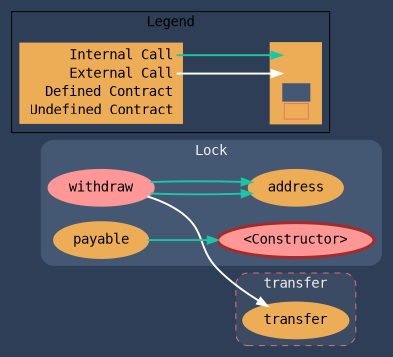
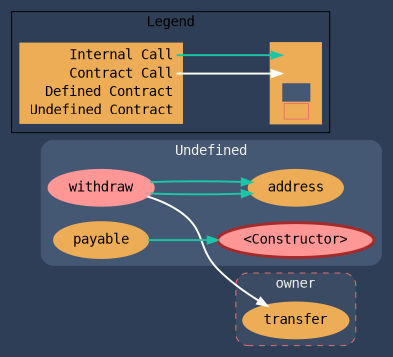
  digraph {
    bgcolor="#2e3e56"
    compound=true
    fontname="DejaVu Sans Mono"
    rankdir=LR
    node [color="#edad56" fillcolor="#edad56" fontname="DejaVu Sans Mono" penwidth=3 style=filled]
    edge [color="#1bc6a6" fontname="DejaVu Sans Mono" penwidth=2]
    n1 [color=brown fillcolor="#FF9797" label="<Constructor>"]
    n2 [color="#FF9797" fillcolor="#FF9797" label=withdraw]
    n3 [label=payable]
    n4 [label=address]
    n5 [label=transfer]
-   n6 [label=<<table border="0" cellpadding="2" cellspacing="0" cellborder="0">             <tr><td align="right" port="i1">Internal Call</td></tr>             <tr><td align="right" port="i2">External Call</td></tr>             <tr><td align="right" port="i3">Defined Contract</td></tr>             <tr><td align="right" port="i4">Undefined Contract</td></tr>             </table>> shape=plaintext]
+   n6 [label=<<table border="0" cellpadding="2" cellspacing="0" cellborder="0">             <tr><td align="right" port="i1">Internal Call</td></tr>             <tr><td align="right" port="i2">Contract Call</td></tr>             <tr><td align="right" port="i3">Defined Contract</td></tr>             <tr><td align="right" port="i4">Undefined Contract</td></tr>             </table>> shape=plaintext]
    n7 [label=<<table border="0" cellpadding="2" cellspacing="0" cellborder="0">             <tr><td port="i1">&nbsp;&nbsp;&nbsp;</td></tr>             <tr><td port="i2">&nbsp;&nbsp;&nbsp;</td></tr>             <tr><td port="i3" bgcolor="#445773">&nbsp;&nbsp;&nbsp;</td></tr>             <tr><td port="i4">             <table border="1" cellborder="0" cellspacing="0" cellpadding="7" color="#e8726d">             <tr>             <td></td>             </tr>             </table>             </td></tr>             </table>> shape=plaintext]
    subgraph cluster_1 {
      bgcolor="#445773"
      color="#445773"
      fontcolor="#f0f0f0"
-     label=Lock
+     label=Undefined
      style=rounded
      n1
      n2
      n3
      n4
    }
    subgraph cluster_2 {
      bgcolor="#3b4b63"
      color="#e8726d"
      fontcolor="#f0f0f0"
-     label=transfer
+     label=owner
      style="rounded,dashed"
      n5
    }
    subgraph cluster_3 {
      label=Legend
      n6
      n7
    }
    n2 -> n4
    n2 -> n4
    n2 -> n5 [color=white]
    n3 -> n1
    n6 -> n7 [headport="i1:w" tailport="i1:e"]
    n6 -> n7 [color=white headport="i2:w" tailport="i2:e"]
  }
